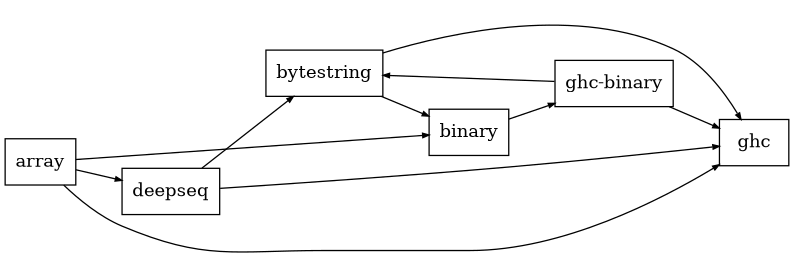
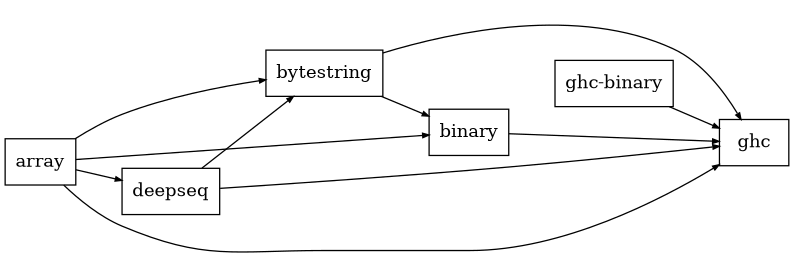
  digraph {
    rankdir=LR
    splines=spline
    node [shape=box]
    edge [arrowsize=0.5]
    n1 [height=0.5 label=ghc]
    bytestring [height=0.5]
    binary [height=0.5]
    n4 [height=0.5 label="ghc-binary"]
    deepseq [height=0.5]
    array [height=0.5]
    bytestring -> n1
    bytestring -> binary
-   binary -> n4
+   binary -> n1
    n4 -> n1
-   n4 -> bytestring
+   array -> bytestring
    deepseq -> n1
    deepseq -> bytestring
    array -> n1
    array -> binary
    array -> deepseq
  }
